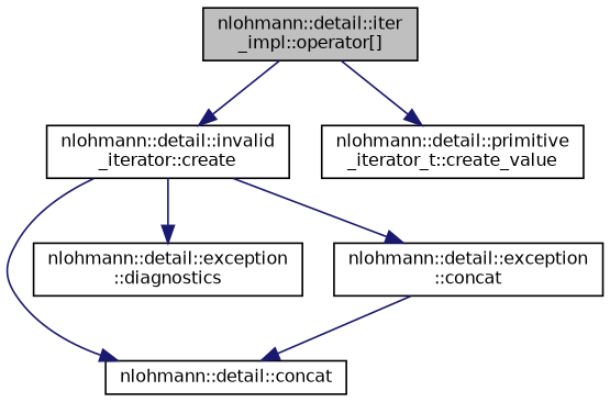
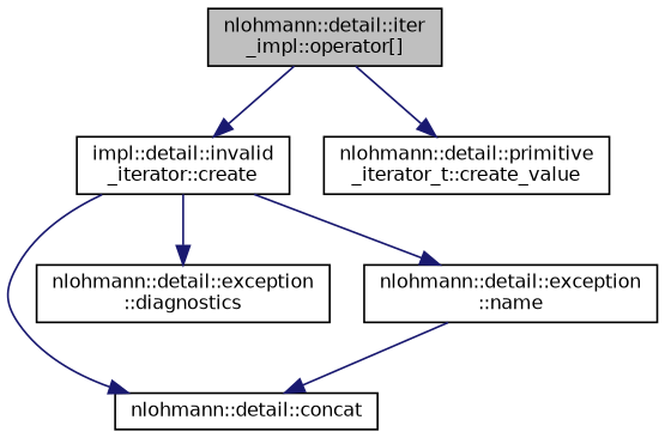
  digraph {
    rankdir=TB
    node [color=black fillcolor=white fontname=Helvetica fontsize=10 shape=record style=filled]
    edge [color=midnightblue fontname=Helvetica fontsize=10 labelfontname=Helvetica labelfontsize=10 style=solid]
    n1 [fillcolor=grey75 fontcolor=black height=0.2 label="nlohmann::detail::iter\l_impl::operator[]" width=0.4]
-   n2 [height=0.2 label="nlohmann::detail::invalid\l_iterator::create" width=0.4]
+   n2 [height=0.2 label="impl::detail::invalid\l_iterator::create" width=0.4]
    n3 [height=0.2 label="nlohmann::detail::primitive\l_iterator_t::create_value" width=0.4]
    n4 [height=0.2 label="nlohmann::detail::concat" width=0.4]
    n5 [height=0.2 label="nlohmann::detail::exception\l::diagnostics" width=0.4]
-   n6 [height=0.2 label="nlohmann::detail::exception\l::concat" width=0.4]
+   n6 [height=0.2 label="nlohmann::detail::exception\l::name" width=0.4]
    n1 -> n2
    n1 -> n3
    n2 -> n4
    n2 -> n5
    n2 -> n6
    n6 -> n4
  }
